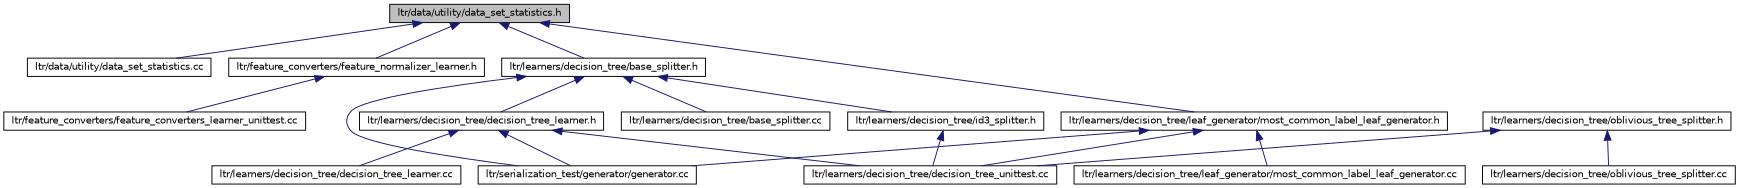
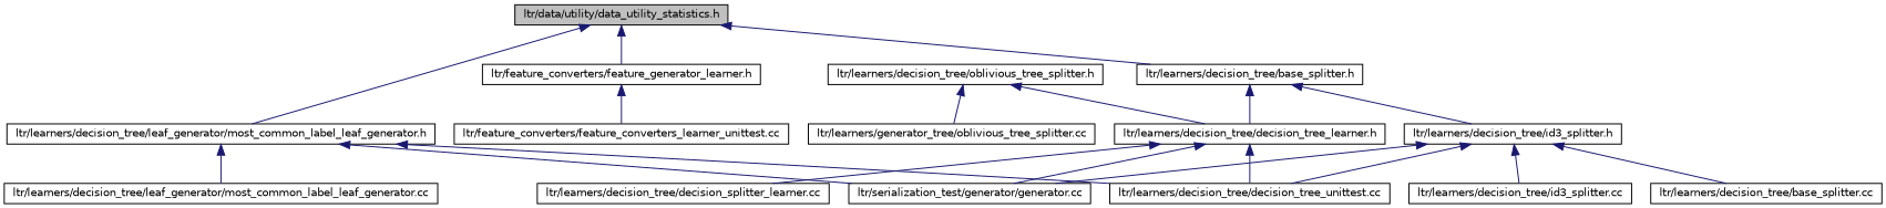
  digraph {
    node [color=black fillcolor=white fontname=Helvetica fontsize=10 shape=record style=filled]
    edge [color=midnightblue dir=back fontname=Helvetica fontsize=10 labelfontname=Helvetica labelfontsize=10 style=solid]
-   n1 [fillcolor=grey75 fontcolor=black height=0.2 label="ltr/data/utility/data_set_statistics.h" width=0.4]
-   n2 [height=0.2 label="ltr/data/utility/data_set_statistics.cc" width=0.4]
-   n3 [height=0.2 label="ltr/feature_converters/feature_normalizer_learner.h" width=0.4]
+   n1 [fillcolor=grey75 fontcolor=black height=0.2 label="ltr/data/utility/data_utility_statistics.h" width=0.4]
+   n3 [height=0.2 label="ltr/feature_converters/feature_generator_learner.h" width=0.4]
    n4 [height=0.2 label="ltr/learners/decision_tree/base_splitter.h" width=0.4]
    n5 [height=0.2 label="ltr/learners/decision_tree/leaf_generator/most_common_label_leaf_generator.h" width=0.4]
    n6 [height=0.2 label="ltr/feature_converters/feature_converters_learner_unittest.cc" width=0.4]
    n7 [height=0.2 label="ltr/learners/decision_tree/base_splitter.cc" width=0.4]
    n8 [height=0.2 label="ltr/learners/decision_tree/decision_tree_learner.h" width=0.4]
    n9 [height=0.2 label="ltr/learners/decision_tree/id3_splitter.h" width=0.4]
    n10 [height=0.2 label="ltr/learners/decision_tree/decision_tree_unittest.cc" width=0.4]
    n11 [height=0.2 label="ltr/serialization_test/generator/generator.cc" width=0.4]
    n12 [height=0.2 label="ltr/learners/decision_tree/leaf_generator/most_common_label_leaf_generator.cc" width=0.4]
-   n13 [height=0.2 label="ltr/learners/decision_tree/decision_tree_learner.cc" width=0.4]
+   n13 [height=0.2 label="ltr/learners/decision_tree/decision_splitter_learner.cc" width=0.4]
    n14 [height=0.2 label="ltr/learners/decision_tree/oblivious_tree_splitter.h" width=0.4]
-   n15 [height=0.2 label="ltr/learners/decision_tree/oblivious_tree_splitter.cc" width=0.4]
-   n1 -> n2
+   n15 [height=0.2 label="ltr/learners/generator_tree/oblivious_tree_splitter.cc" width=0.4]
+   n16 [height=0.2 label="ltr/learners/decision_tree/id3_splitter.cc" width=0.4]
    n1 -> n3
    n1 -> n4
    n1 -> n5
    n3 -> n6
-   n4 -> n7
+   n9 -> n7
    n4 -> n8
    n4 -> n9
    n5 -> n10
    n5 -> n11
    n5 -> n12
    n8 -> n10
    n8 -> n11
    n8 -> n13
    n9 -> n10
-   n4 -> n11
-   n14 -> n10
+   n9 -> n11
+   n9 -> n16
+   n14 -> n8
    n14 -> n15
  }
